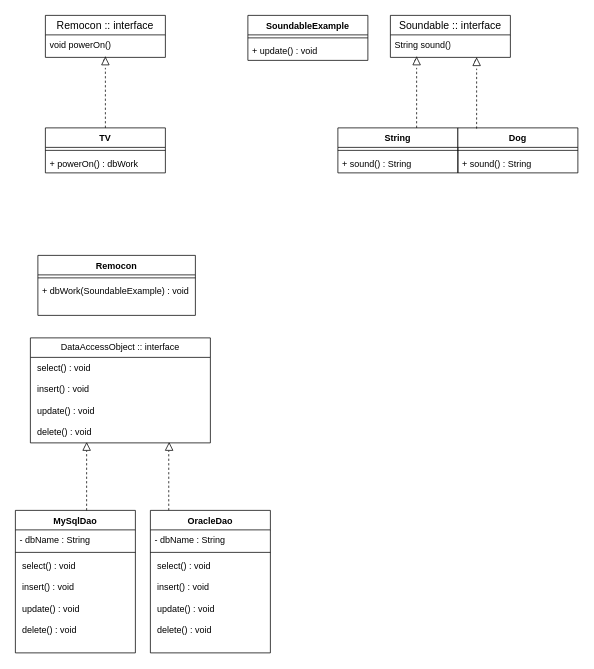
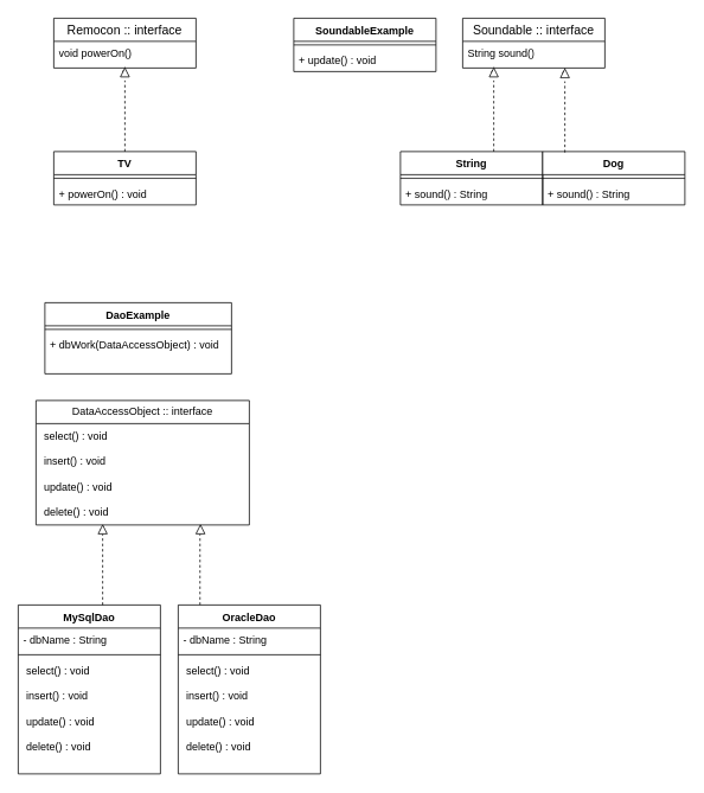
  <mxCell id="0" />
  <mxCell id="1" parent="0" />
  <mxCell id="2" value="" style="endArrow=none;dashed=1;html=1;rounded=0;entryX=0.5;entryY=1;entryDx=0;entryDy=0;exitX=0.5;exitY=0;exitDx=0;exitDy=0;" edge="1" parent="1" source="3"><mxGeometry width="50" height="50" relative="1" as="geometry"><mxPoint x="115" y="175" as="sourcePoint" /><mxPoint x="140" y="75" as="targetPoint" /></mxGeometry></mxCell>
  <mxCell id="3" value="" style="triangle;whiteSpace=wrap;html=1;rotation=-90;" vertex="1" parent="1"><mxGeometry x="135" y="76" width="10" height="10" as="geometry" /></mxCell>
  <mxCell id="4" value="" style="endArrow=none;dashed=1;html=1;rounded=0;exitX=0.5;exitY=0;exitDx=0;exitDy=0;" edge="1" parent="1"><mxGeometry width="50" height="50" relative="1" as="geometry"><mxPoint x="140" y="170" as="sourcePoint" /><mxPoint x="140" y="90" as="targetPoint" /></mxGeometry></mxCell>
  <mxCell id="5" value="Remocon :: interface" style="swimlane;fontStyle=0;childLayout=stackLayout;horizontal=1;startSize=26;horizontalStack=0;resizeParent=1;resizeParentMax=0;resizeLast=0;collapsible=1;marginBottom=0;align=center;fontSize=14;" vertex="1" parent="1"><mxGeometry x="60" y="20" width="160" height="56" as="geometry" /></mxCell>
  <mxCell id="6" value="void powerOn()" style="text;strokeColor=none;fillColor=none;spacingLeft=4;spacingRight=4;overflow=hidden;rotatable=0;points=[[0,0.5],[1,0.5]];portConstraint=eastwest;fontSize=12;whiteSpace=wrap;html=1;" vertex="1" parent="5"><mxGeometry y="26" width="160" height="30" as="geometry" /></mxCell>
  <mxCell id="7" value="Soundable :: interface" style="swimlane;fontStyle=0;childLayout=stackLayout;horizontal=1;startSize=26;horizontalStack=0;resizeParent=1;resizeParentMax=0;resizeLast=0;collapsible=1;marginBottom=0;align=center;fontSize=14;" vertex="1" parent="1"><mxGeometry x="520" y="20" width="160" height="56" as="geometry" /></mxCell>
  <mxCell id="8" value="String sound()" style="text;strokeColor=none;fillColor=none;spacingLeft=4;spacingRight=4;overflow=hidden;rotatable=0;points=[[0,0.5],[1,0.5]];portConstraint=eastwest;fontSize=12;whiteSpace=wrap;html=1;" vertex="1" parent="7"><mxGeometry y="26" width="160" height="30" as="geometry" /></mxCell>
  <mxCell id="9" value="String" style="swimlane;fontStyle=1;align=center;verticalAlign=top;childLayout=stackLayout;horizontal=1;startSize=26;horizontalStack=0;resizeParent=1;resizeParentMax=0;resizeLast=0;collapsible=1;marginBottom=0;whiteSpace=wrap;html=1;" vertex="1" parent="1"><mxGeometry x="450" y="170" width="160" height="60" as="geometry" /></mxCell>
  <mxCell id="10" value="" style="line;strokeWidth=1;fillColor=none;align=left;verticalAlign=middle;spacingTop=-1;spacingLeft=3;spacingRight=3;rotatable=0;labelPosition=right;points=[];portConstraint=eastwest;strokeColor=inherit;" vertex="1" parent="9"><mxGeometry y="26" width="160" height="8" as="geometry" /></mxCell>
  <mxCell id="11" value="+ sound() : String" style="text;strokeColor=none;fillColor=none;align=left;verticalAlign=top;spacingLeft=4;spacingRight=4;overflow=hidden;rotatable=0;points=[[0,0.5],[1,0.5]];portConstraint=eastwest;whiteSpace=wrap;html=1;" vertex="1" parent="9"><mxGeometry y="34" width="160" height="26" as="geometry" /></mxCell>
  <mxCell id="12" value="Dog" style="swimlane;fontStyle=1;align=center;verticalAlign=top;childLayout=stackLayout;horizontal=1;startSize=26;horizontalStack=0;resizeParent=1;resizeParentMax=0;resizeLast=0;collapsible=1;marginBottom=0;whiteSpace=wrap;html=1;" vertex="1" parent="1"><mxGeometry x="610" y="170" width="160" height="60" as="geometry" /></mxCell>
  <mxCell id="13" value="" style="line;strokeWidth=1;fillColor=none;align=left;verticalAlign=middle;spacingTop=-1;spacingLeft=3;spacingRight=3;rotatable=0;labelPosition=right;points=[];portConstraint=eastwest;strokeColor=inherit;" vertex="1" parent="12"><mxGeometry y="26" width="160" height="8" as="geometry" /></mxCell>
  <mxCell id="14" value="+ sound() : String" style="text;strokeColor=none;fillColor=none;align=left;verticalAlign=top;spacingLeft=4;spacingRight=4;overflow=hidden;rotatable=0;points=[[0,0.5],[1,0.5]];portConstraint=eastwest;whiteSpace=wrap;html=1;" vertex="1" parent="12"><mxGeometry y="34" width="160" height="26" as="geometry" /></mxCell>
  <mxCell id="15" value="" style="endArrow=none;dashed=1;html=1;rounded=0;entryX=0.5;entryY=1;entryDx=0;entryDy=0;exitX=0.5;exitY=0;exitDx=0;exitDy=0;" edge="1" parent="1" source="16"><mxGeometry width="50" height="50" relative="1" as="geometry"><mxPoint x="530" y="175" as="sourcePoint" /><mxPoint x="555" y="75" as="targetPoint" /></mxGeometry></mxCell>
  <mxCell id="16" value="" style="triangle;whiteSpace=wrap;html=1;rotation=-90;" vertex="1" parent="1"><mxGeometry x="550" y="76" width="10" height="10" as="geometry" /></mxCell>
  <mxCell id="17" value="" style="endArrow=none;dashed=1;html=1;rounded=0;exitX=0.5;exitY=0;exitDx=0;exitDy=0;" edge="1" parent="1"><mxGeometry width="50" height="50" relative="1" as="geometry"><mxPoint x="555" y="170" as="sourcePoint" /><mxPoint x="555" y="90" as="targetPoint" /></mxGeometry></mxCell>
  <mxCell id="18" value="" style="endArrow=none;dashed=1;html=1;rounded=0;entryX=0.5;entryY=1;entryDx=0;entryDy=0;exitX=0.5;exitY=0;exitDx=0;exitDy=0;" edge="1" parent="1" source="19"><mxGeometry width="50" height="50" relative="1" as="geometry"><mxPoint x="610" y="176" as="sourcePoint" /><mxPoint x="635" y="76" as="targetPoint" /></mxGeometry></mxCell>
  <mxCell id="19" value="" style="triangle;whiteSpace=wrap;html=1;rotation=-90;" vertex="1" parent="1"><mxGeometry x="630" y="77" width="10" height="10" as="geometry" /></mxCell>
  <mxCell id="20" value="" style="endArrow=none;dashed=1;html=1;rounded=0;exitX=0.5;exitY=0;exitDx=0;exitDy=0;" edge="1" parent="1"><mxGeometry width="50" height="50" relative="1" as="geometry"><mxPoint x="635" y="171" as="sourcePoint" /><mxPoint x="635" y="91" as="targetPoint" /></mxGeometry></mxCell>
  <mxCell id="21" value="SoundableExample" style="swimlane;fontStyle=1;align=center;verticalAlign=top;childLayout=stackLayout;horizontal=1;startSize=26;horizontalStack=0;resizeParent=1;resizeParentMax=0;resizeLast=0;collapsible=1;marginBottom=0;whiteSpace=wrap;html=1;" vertex="1" parent="1"><mxGeometry x="330" y="20" width="160" height="60" as="geometry" /></mxCell>
  <mxCell id="22" value="" style="line;strokeWidth=1;fillColor=none;align=left;verticalAlign=middle;spacingTop=-1;spacingLeft=3;spacingRight=3;rotatable=0;labelPosition=right;points=[];portConstraint=eastwest;strokeColor=inherit;" vertex="1" parent="21"><mxGeometry y="26" width="160" height="8" as="geometry" /></mxCell>
  <mxCell id="23" value="+ update() : void" style="text;strokeColor=none;fillColor=none;align=left;verticalAlign=top;spacingLeft=4;spacingRight=4;overflow=hidden;rotatable=0;points=[[0,0.5],[1,0.5]];portConstraint=eastwest;whiteSpace=wrap;html=1;" vertex="1" parent="21"><mxGeometry y="34" width="160" height="26" as="geometry" /></mxCell>
  <mxCell id="24" value="TV" style="swimlane;fontStyle=1;align=center;verticalAlign=top;childLayout=stackLayout;horizontal=1;startSize=26;horizontalStack=0;resizeParent=1;resizeParentMax=0;resizeLast=0;collapsible=1;marginBottom=0;whiteSpace=wrap;html=1;" vertex="1" parent="1"><mxGeometry x="60" y="170" width="160" height="60" as="geometry" /></mxCell>
  <mxCell id="25" value="" style="line;strokeWidth=1;fillColor=none;align=left;verticalAlign=middle;spacingTop=-1;spacingLeft=3;spacingRight=3;rotatable=0;labelPosition=right;points=[];portConstraint=eastwest;strokeColor=inherit;" vertex="1" parent="24"><mxGeometry y="26" width="160" height="8" as="geometry" /></mxCell>
- <mxCell id="26" value="+ powerOn() : dbWork&lt;div&gt;&lt;br&gt;&lt;/div&gt;" style="text;strokeColor=none;fillColor=none;align=left;verticalAlign=top;spacingLeft=4;spacingRight=4;overflow=hidden;rotatable=0;points=[[0,0.5],[1,0.5]];portConstraint=eastwest;whiteSpace=wrap;html=1;" vertex="1" parent="24"><mxGeometry y="34" width="160" height="26" as="geometry" /></mxCell>
- <mxCell id="27" value="Remocon&lt;div&gt;&lt;br&gt;&lt;/div&gt;" style="swimlane;fontStyle=1;align=center;verticalAlign=top;childLayout=stackLayout;horizontal=1;startSize=26;horizontalStack=0;resizeParent=1;resizeParentMax=0;resizeLast=0;collapsible=1;marginBottom=0;whiteSpace=wrap;html=1;" vertex="1" parent="1"><mxGeometry x="50" y="340" width="210" height="80" as="geometry" /></mxCell>
+ <mxCell id="26" value="+ powerOn() : void&lt;div&gt;&lt;br&gt;&lt;/div&gt;" style="text;strokeColor=none;fillColor=none;align=left;verticalAlign=top;spacingLeft=4;spacingRight=4;overflow=hidden;rotatable=0;points=[[0,0.5],[1,0.5]];portConstraint=eastwest;whiteSpace=wrap;html=1;" vertex="1" parent="24"><mxGeometry y="34" width="160" height="26" as="geometry" /></mxCell>
+ <mxCell id="27" value="DaoExample&lt;div&gt;&lt;br&gt;&lt;/div&gt;" style="swimlane;fontStyle=1;align=center;verticalAlign=top;childLayout=stackLayout;horizontal=1;startSize=26;horizontalStack=0;resizeParent=1;resizeParentMax=0;resizeLast=0;collapsible=1;marginBottom=0;whiteSpace=wrap;html=1;" vertex="1" parent="1"><mxGeometry x="50" y="340" width="210" height="80" as="geometry" /></mxCell>
  <mxCell id="28" value="" style="line;strokeWidth=1;fillColor=none;align=left;verticalAlign=middle;spacingTop=-1;spacingLeft=3;spacingRight=3;rotatable=0;labelPosition=right;points=[];portConstraint=eastwest;strokeColor=inherit;" vertex="1" parent="27"><mxGeometry y="26" width="210" height="8" as="geometry" /></mxCell>
- <mxCell id="29" value="+ dbWork(SoundableExample) : void" style="text;strokeColor=none;fillColor=none;align=left;verticalAlign=top;spacingLeft=4;spacingRight=4;overflow=hidden;rotatable=0;points=[[0,0.5],[1,0.5]];portConstraint=eastwest;whiteSpace=wrap;html=1;" vertex="1" parent="27"><mxGeometry y="34" width="210" height="46" as="geometry" /></mxCell>
+ <mxCell id="29" value="+ dbWork(DataAccessObject) : void" style="text;strokeColor=none;fillColor=none;align=left;verticalAlign=top;spacingLeft=4;spacingRight=4;overflow=hidden;rotatable=0;points=[[0,0.5],[1,0.5]];portConstraint=eastwest;whiteSpace=wrap;html=1;" vertex="1" parent="27"><mxGeometry y="34" width="210" height="46" as="geometry" /></mxCell>
  <mxCell id="30" value="" style="endArrow=none;dashed=1;html=1;rounded=0;exitX=0.5;exitY=0;exitDx=0;exitDy=0;" edge="1" parent="1" source="43"><mxGeometry width="50" height="50" relative="1" as="geometry"><mxPoint x="115" y="680" as="sourcePoint" /><mxPoint x="115" y="600" as="targetPoint" /></mxGeometry></mxCell>
  <mxCell id="31" value="" style="endArrow=none;dashed=1;html=1;rounded=0;exitX=0.5;exitY=0;exitDx=0;exitDy=0;" edge="1" parent="1"><mxGeometry width="50" height="50" relative="1" as="geometry"><mxPoint x="224.5" y="680" as="sourcePoint" /><mxPoint x="224.5" y="600" as="targetPoint" /></mxGeometry></mxCell>
  <mxCell id="32" value="DataAccessObject :: interface" style="swimlane;fontStyle=0;childLayout=stackLayout;horizontal=1;startSize=26;fillColor=none;horizontalStack=0;resizeParent=1;resizeParentMax=0;resizeLast=0;collapsible=1;marginBottom=0;whiteSpace=wrap;html=1;" vertex="1" parent="1"><mxGeometry x="40" y="450" width="240" height="140" as="geometry" /></mxCell>
  <mxCell id="33" value="&lt;div&gt;&amp;nbsp;select() : void&lt;/div&gt;&lt;div&gt;&lt;br&gt;&lt;/div&gt;&lt;div&gt;&amp;nbsp;insert() : void&lt;/div&gt;&lt;div&gt;&lt;br&gt;&lt;/div&gt;&amp;nbsp;update() : void&lt;div&gt;&lt;br&gt;&lt;/div&gt;&lt;div&gt;&amp;nbsp;delete() : void&lt;/div&gt;&lt;div&gt;&lt;br&gt;&lt;/div&gt;" style="text;strokeColor=none;fillColor=none;align=left;verticalAlign=top;spacingLeft=4;spacingRight=4;overflow=hidden;rotatable=0;points=[[0,0.5],[1,0.5]];portConstraint=eastwest;whiteSpace=wrap;html=1;" vertex="1" parent="32"><mxGeometry y="26" width="240" height="114" as="geometry" /></mxCell>
  <mxCell id="34" value="MySqlDao&lt;div&gt;&lt;br&gt;&lt;/div&gt;" style="swimlane;fontStyle=1;align=center;verticalAlign=top;childLayout=stackLayout;horizontal=1;startSize=26;horizontalStack=0;resizeParent=1;resizeParentMax=0;resizeLast=0;collapsible=1;marginBottom=0;whiteSpace=wrap;html=1;" vertex="1" parent="1"><mxGeometry x="20" y="680" width="160" height="190" as="geometry" /></mxCell>
  <mxCell id="35" value="- dbName : String" style="text;strokeColor=none;fillColor=none;align=left;verticalAlign=top;spacingLeft=4;spacingRight=4;overflow=hidden;rotatable=0;points=[[0,0.5],[1,0.5]];portConstraint=eastwest;whiteSpace=wrap;html=1;" vertex="1" parent="34"><mxGeometry y="26" width="160" height="26" as="geometry" /></mxCell>
  <mxCell id="36" value="" style="line;strokeWidth=1;fillColor=none;align=left;verticalAlign=middle;spacingTop=-1;spacingLeft=3;spacingRight=3;rotatable=0;labelPosition=right;points=[];portConstraint=eastwest;strokeColor=inherit;" vertex="1" parent="34"><mxGeometry y="52" width="160" height="8" as="geometry" /></mxCell>
  <mxCell id="37" value="&lt;div&gt;&amp;nbsp;select() : void&lt;/div&gt;&lt;div&gt;&lt;br&gt;&lt;/div&gt;&lt;div&gt;&amp;nbsp;insert() : void&lt;/div&gt;&lt;div&gt;&lt;br&gt;&lt;/div&gt;&amp;nbsp;update() : void&lt;div&gt;&lt;br&gt;&lt;/div&gt;&lt;div&gt;&amp;nbsp;delete() : void&lt;/div&gt;&lt;div&gt;&lt;br&gt;&lt;/div&gt;" style="text;strokeColor=none;fillColor=none;align=left;verticalAlign=top;spacingLeft=4;spacingRight=4;overflow=hidden;rotatable=0;points=[[0,0.5],[1,0.5]];portConstraint=eastwest;whiteSpace=wrap;html=1;" vertex="1" parent="34"><mxGeometry y="60" width="160" height="130" as="geometry" /></mxCell>
  <mxCell id="38" value="&lt;div&gt;OracleDao&lt;/div&gt;" style="swimlane;fontStyle=1;align=center;verticalAlign=top;childLayout=stackLayout;horizontal=1;startSize=26;horizontalStack=0;resizeParent=1;resizeParentMax=0;resizeLast=0;collapsible=1;marginBottom=0;whiteSpace=wrap;html=1;" vertex="1" parent="1"><mxGeometry x="200" y="680" width="160" height="190" as="geometry" /></mxCell>
  <mxCell id="39" value="- dbName : String" style="text;strokeColor=none;fillColor=none;align=left;verticalAlign=top;spacingLeft=4;spacingRight=4;overflow=hidden;rotatable=0;points=[[0,0.5],[1,0.5]];portConstraint=eastwest;whiteSpace=wrap;html=1;" vertex="1" parent="38"><mxGeometry y="26" width="160" height="26" as="geometry" /></mxCell>
  <mxCell id="40" value="" style="line;strokeWidth=1;fillColor=none;align=left;verticalAlign=middle;spacingTop=-1;spacingLeft=3;spacingRight=3;rotatable=0;labelPosition=right;points=[];portConstraint=eastwest;strokeColor=inherit;" vertex="1" parent="38"><mxGeometry y="52" width="160" height="8" as="geometry" /></mxCell>
  <mxCell id="41" value="&lt;div&gt;&amp;nbsp;select() : void&lt;/div&gt;&lt;div&gt;&lt;br&gt;&lt;/div&gt;&lt;div&gt;&amp;nbsp;insert() : void&lt;/div&gt;&lt;div&gt;&lt;br&gt;&lt;/div&gt;&amp;nbsp;update() : void&lt;div&gt;&lt;br&gt;&lt;/div&gt;&lt;div&gt;&amp;nbsp;delete() : void&lt;/div&gt;&lt;div&gt;&lt;br&gt;&lt;/div&gt;" style="text;strokeColor=none;fillColor=none;align=left;verticalAlign=top;spacingLeft=4;spacingRight=4;overflow=hidden;rotatable=0;points=[[0,0.5],[1,0.5]];portConstraint=eastwest;whiteSpace=wrap;html=1;" vertex="1" parent="38"><mxGeometry y="60" width="160" height="130" as="geometry" /></mxCell>
  <mxCell id="42" value="" style="endArrow=none;dashed=1;html=1;rounded=0;exitX=0.5;exitY=0;exitDx=0;exitDy=0;" edge="1" parent="1" target="43"><mxGeometry width="50" height="50" relative="1" as="geometry"><mxPoint x="115" y="680" as="sourcePoint" /><mxPoint x="115" y="600" as="targetPoint" /></mxGeometry></mxCell>
  <mxCell id="43" value="" style="triangle;whiteSpace=wrap;html=1;rotation=-90;" vertex="1" parent="1"><mxGeometry x="110" y="590" width="10" height="10" as="geometry" /></mxCell>
  <mxCell id="44" value="" style="triangle;whiteSpace=wrap;html=1;rotation=-90;" vertex="1" parent="1"><mxGeometry x="220" y="590" width="10" height="10" as="geometry" /></mxCell>
